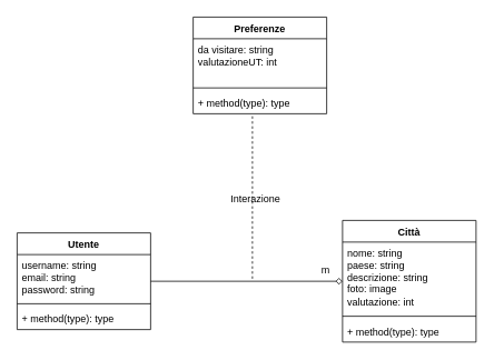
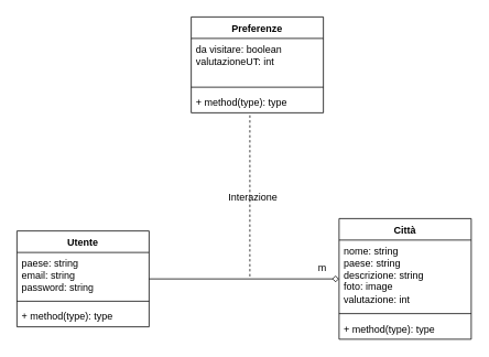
  <mxCell id="0" />
  <mxCell id="1" parent="0" />
  <mxCell id="2" style="edgeStyle=orthogonalEdgeStyle;rounded=0;orthogonalLoop=1;jettySize=auto;html=1;endArrow=diamond;endFill=0;" edge="1" parent="1" source="3" target="7"><mxGeometry relative="1" as="geometry" /></mxCell>
  <mxCell id="3" value="Utente" style="swimlane;fontStyle=1;align=center;verticalAlign=top;childLayout=stackLayout;horizontal=1;startSize=26;horizontalStack=0;resizeParent=1;resizeParentMax=0;resizeLast=0;collapsible=1;marginBottom=0;whiteSpace=wrap;html=1;" vertex="1" parent="1"><mxGeometry x="20" y="279" width="160" height="116" as="geometry"><mxRectangle x="30" y="210" width="100" height="30" as="alternateBounds" /></mxGeometry></mxCell>
- <mxCell id="4" value="username: string&lt;br&gt;email: string&lt;br&gt;password: string" style="text;strokeColor=none;fillColor=none;align=left;verticalAlign=top;spacingLeft=4;spacingRight=4;overflow=hidden;rotatable=0;points=[[0,0.5],[1,0.5]];portConstraint=eastwest;whiteSpace=wrap;html=1;" vertex="1" parent="3"><mxGeometry y="26" width="160" height="54" as="geometry" /></mxCell>
+ <mxCell id="4" value="paese: string&lt;br&gt;email: string&lt;br&gt;password: string" style="text;strokeColor=none;fillColor=none;align=left;verticalAlign=top;spacingLeft=4;spacingRight=4;overflow=hidden;rotatable=0;points=[[0,0.5],[1,0.5]];portConstraint=eastwest;whiteSpace=wrap;html=1;" vertex="1" parent="3"><mxGeometry y="26" width="160" height="54" as="geometry" /></mxCell>
  <mxCell id="5" value="" style="line;strokeWidth=1;fillColor=none;align=left;verticalAlign=middle;spacingTop=-1;spacingLeft=3;spacingRight=3;rotatable=0;labelPosition=right;points=[];portConstraint=eastwest;strokeColor=inherit;" vertex="1" parent="3"><mxGeometry y="80" width="160" height="10" as="geometry" /></mxCell>
  <mxCell id="6" value="+ method(type): type" style="text;strokeColor=none;fillColor=none;align=left;verticalAlign=top;spacingLeft=4;spacingRight=4;overflow=hidden;rotatable=0;points=[[0,0.5],[1,0.5]];portConstraint=eastwest;whiteSpace=wrap;html=1;" vertex="1" parent="3"><mxGeometry y="90" width="160" height="26" as="geometry" /></mxCell>
  <mxCell id="7" value="Città" style="swimlane;fontStyle=1;align=center;verticalAlign=top;childLayout=stackLayout;horizontal=1;startSize=26;horizontalStack=0;resizeParent=1;resizeParentMax=0;resizeLast=0;collapsible=1;marginBottom=0;whiteSpace=wrap;html=1;" vertex="1" parent="1"><mxGeometry x="410" y="264" width="160" height="146" as="geometry"><mxRectangle x="30" y="210" width="100" height="30" as="alternateBounds" /></mxGeometry></mxCell>
  <mxCell id="8" value="nome: string&lt;br&gt;paese: string&lt;br&gt;descrizione: string&lt;br&gt;foto: image&lt;br&gt;valutazione: int" style="text;strokeColor=none;fillColor=none;align=left;verticalAlign=top;spacingLeft=4;spacingRight=4;overflow=hidden;rotatable=0;points=[[0,0.5],[1,0.5]];portConstraint=eastwest;whiteSpace=wrap;html=1;" vertex="1" parent="7"><mxGeometry y="26" width="160" height="84" as="geometry" /></mxCell>
  <mxCell id="9" value="" style="line;strokeWidth=1;fillColor=none;align=left;verticalAlign=middle;spacingTop=-1;spacingLeft=3;spacingRight=3;rotatable=0;labelPosition=right;points=[];portConstraint=eastwest;strokeColor=inherit;" vertex="1" parent="7"><mxGeometry y="110" width="160" height="10" as="geometry" /></mxCell>
  <mxCell id="10" value="+ method(type): type" style="text;strokeColor=none;fillColor=none;align=left;verticalAlign=top;spacingLeft=4;spacingRight=4;overflow=hidden;rotatable=0;points=[[0,0.5],[1,0.5]];portConstraint=eastwest;whiteSpace=wrap;html=1;" vertex="1" parent="7"><mxGeometry y="120" width="160" height="26" as="geometry" /></mxCell>
  <mxCell id="11" value="m" style="text;html=1;strokeColor=none;fillColor=none;align=center;verticalAlign=middle;whiteSpace=wrap;rounded=0;" vertex="1" parent="1"><mxGeometry x="360" y="309" width="60" height="30" as="geometry" /></mxCell>
  <mxCell id="12" value="" style="endArrow=none;dashed=1;html=1;rounded=0;entryX=0.444;entryY=1.019;entryDx=0;entryDy=0;entryPerimeter=0;" edge="1" parent="1"><mxGeometry width="50" height="50" relative="1" as="geometry"><mxPoint x="302" y="334" as="sourcePoint" /><mxPoint x="302.04" y="136.494" as="targetPoint" /></mxGeometry></mxCell>
  <mxCell id="13" value="Interazione" style="text;html=1;strokeColor=none;fillColor=none;align=center;verticalAlign=middle;whiteSpace=wrap;rounded=0;" vertex="1" parent="1"><mxGeometry x="276" y="224" width="60" height="30" as="geometry" /></mxCell>
  <mxCell id="14" value="Preferenze" style="swimlane;fontStyle=1;align=center;verticalAlign=top;childLayout=stackLayout;horizontal=1;startSize=26;horizontalStack=0;resizeParent=1;resizeParentMax=0;resizeLast=0;collapsible=1;marginBottom=0;whiteSpace=wrap;html=1;" vertex="1" parent="1"><mxGeometry x="231" y="20" width="160" height="116" as="geometry"><mxRectangle x="30" y="210" width="100" height="30" as="alternateBounds" /></mxGeometry></mxCell>
- <mxCell id="15" value="da visitare: string&lt;br&gt;valutazioneUT: int&lt;br&gt;" style="text;strokeColor=none;fillColor=none;align=left;verticalAlign=top;spacingLeft=4;spacingRight=4;overflow=hidden;rotatable=0;points=[[0,0.5],[1,0.5]];portConstraint=eastwest;whiteSpace=wrap;html=1;" vertex="1" parent="14"><mxGeometry y="26" width="160" height="54" as="geometry" /></mxCell>
+ <mxCell id="15" value="da visitare: boolean&lt;br&gt;valutazioneUT: int&lt;br&gt;" style="text;strokeColor=none;fillColor=none;align=left;verticalAlign=top;spacingLeft=4;spacingRight=4;overflow=hidden;rotatable=0;points=[[0,0.5],[1,0.5]];portConstraint=eastwest;whiteSpace=wrap;html=1;" vertex="1" parent="14"><mxGeometry y="26" width="160" height="54" as="geometry" /></mxCell>
  <mxCell id="16" value="" style="line;strokeWidth=1;fillColor=none;align=left;verticalAlign=middle;spacingTop=-1;spacingLeft=3;spacingRight=3;rotatable=0;labelPosition=right;points=[];portConstraint=eastwest;strokeColor=inherit;" vertex="1" parent="14"><mxGeometry y="80" width="160" height="10" as="geometry" /></mxCell>
  <mxCell id="17" value="+ method(type): type" style="text;strokeColor=none;fillColor=none;align=left;verticalAlign=top;spacingLeft=4;spacingRight=4;overflow=hidden;rotatable=0;points=[[0,0.5],[1,0.5]];portConstraint=eastwest;whiteSpace=wrap;html=1;" vertex="1" parent="14"><mxGeometry y="90" width="160" height="26" as="geometry" /></mxCell>
